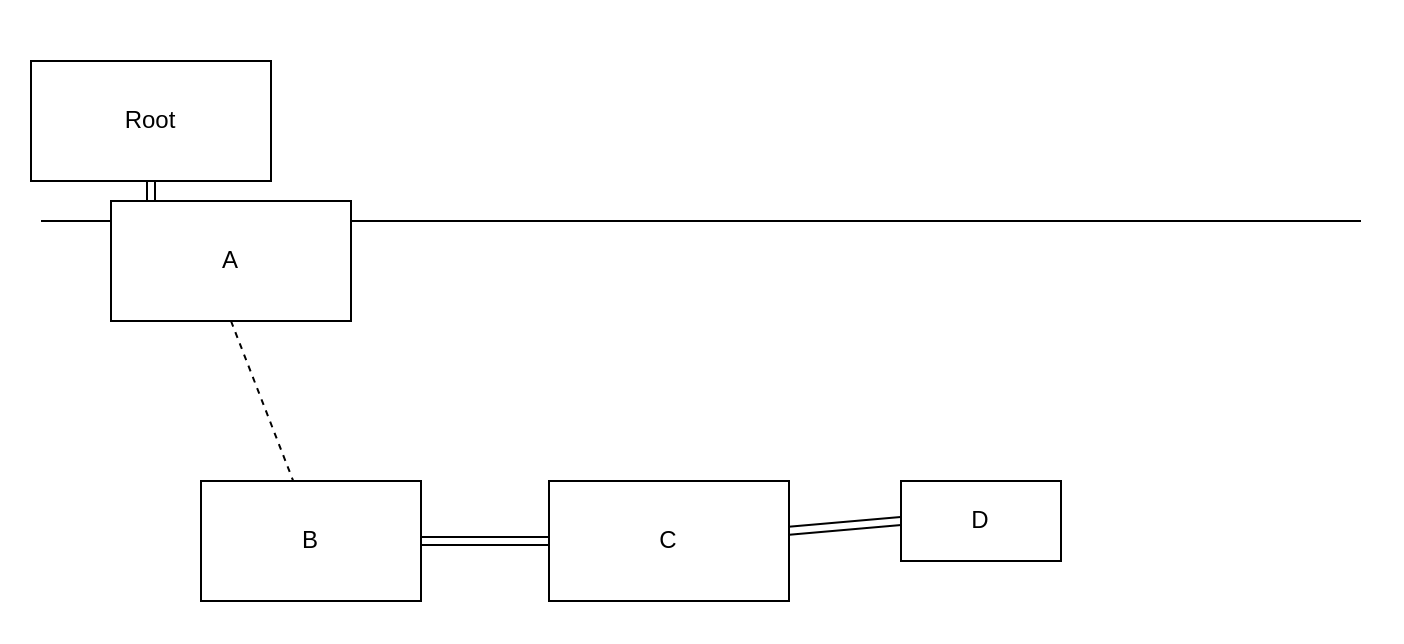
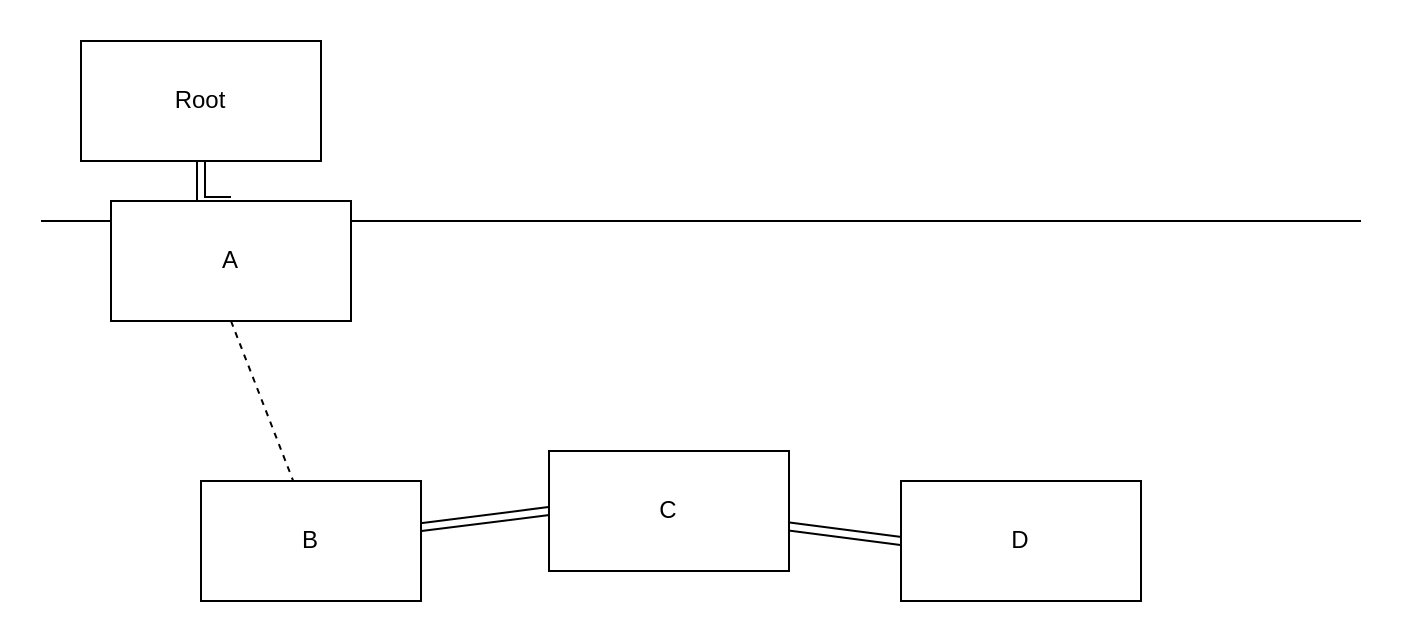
  <mxCell id="0" />
  <mxCell id="1" parent="0" />
  <mxCell id="2" style="edgeStyle=orthogonalEdgeStyle;rounded=0;orthogonalLoop=1;jettySize=auto;html=1;exitX=0.5;exitY=1;exitDx=0;exitDy=0;shape=link;" edge="1" parent="1" source="3" target="6"><mxGeometry relative="1" as="geometry"><mxPoint x="100" y="160" as="targetPoint" /></mxGeometry></mxCell>
- <mxCell id="3" value="Root" style="rounded=0;whiteSpace=wrap;html=1;" vertex="1" parent="1"><mxGeometry x="15" y="30" width="120" height="60" as="geometry" /></mxCell>
+ <mxCell id="3" value="Root" style="rounded=0;whiteSpace=wrap;html=1;" vertex="1" parent="1"><mxGeometry x="40" y="20" width="120" height="60" as="geometry" /></mxCell>
  <mxCell id="4" value="" style="endArrow=none;html=1;rounded=0;" edge="1" parent="1"><mxGeometry width="50" height="50" relative="1" as="geometry"><mxPoint x="20" y="110" as="sourcePoint" /><mxPoint x="680" y="110" as="targetPoint" /></mxGeometry></mxCell>
  <mxCell id="5" style="rounded=0;orthogonalLoop=1;jettySize=auto;html=1;exitX=0.5;exitY=1;exitDx=0;exitDy=0;dashed=1;" edge="1" parent="1" source="6"><mxGeometry relative="1" as="geometry"><mxPoint x="150" y="250" as="targetPoint" /></mxGeometry></mxCell>
  <mxCell id="6" value="A" style="rounded=0;whiteSpace=wrap;html=1;" vertex="1" parent="1"><mxGeometry x="55" y="100" width="120" height="60" as="geometry" /></mxCell>
  <mxCell id="7" style="edgeStyle=none;shape=link;rounded=0;orthogonalLoop=1;jettySize=auto;html=1;entryX=0;entryY=0.5;entryDx=0;entryDy=0;" edge="1" parent="1" source="8" target="10"><mxGeometry relative="1" as="geometry" /></mxCell>
  <mxCell id="8" value="B" style="rounded=0;whiteSpace=wrap;html=1;" vertex="1" parent="1"><mxGeometry x="100" y="240" width="110" height="60" as="geometry" /></mxCell>
  <mxCell id="9" style="edgeStyle=none;shape=link;rounded=0;orthogonalLoop=1;jettySize=auto;html=1;entryX=0;entryY=0.5;entryDx=0;entryDy=0;" edge="1" parent="1" source="10" target="11"><mxGeometry relative="1" as="geometry" /></mxCell>
- <mxCell id="10" value="C" style="rounded=0;whiteSpace=wrap;html=1;" vertex="1" parent="1"><mxGeometry x="274" y="240" width="120" height="60" as="geometry" /></mxCell>
- <mxCell id="11" value="D" style="rounded=0;whiteSpace=wrap;html=1;" vertex="1" parent="1"><mxGeometry x="450" y="240" width="80" height="40" as="geometry" /></mxCell>
+ <mxCell id="10" value="C" style="rounded=0;whiteSpace=wrap;html=1;" vertex="1" parent="1"><mxGeometry x="274" y="225" width="120" height="60" as="geometry" /></mxCell>
+ <mxCell id="11" value="D" style="rounded=0;whiteSpace=wrap;html=1;" vertex="1" parent="1"><mxGeometry x="450" y="240" width="120" height="60" as="geometry" /></mxCell>
